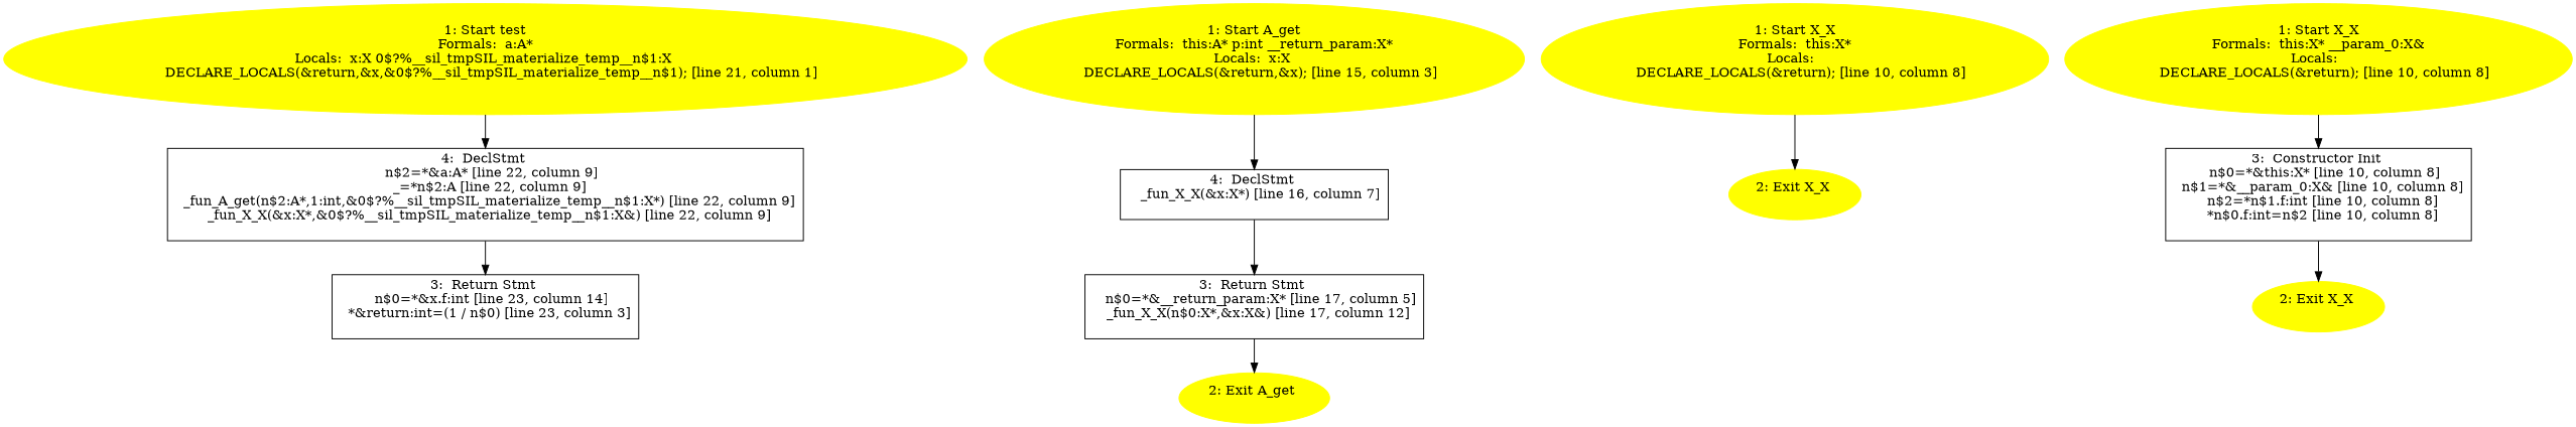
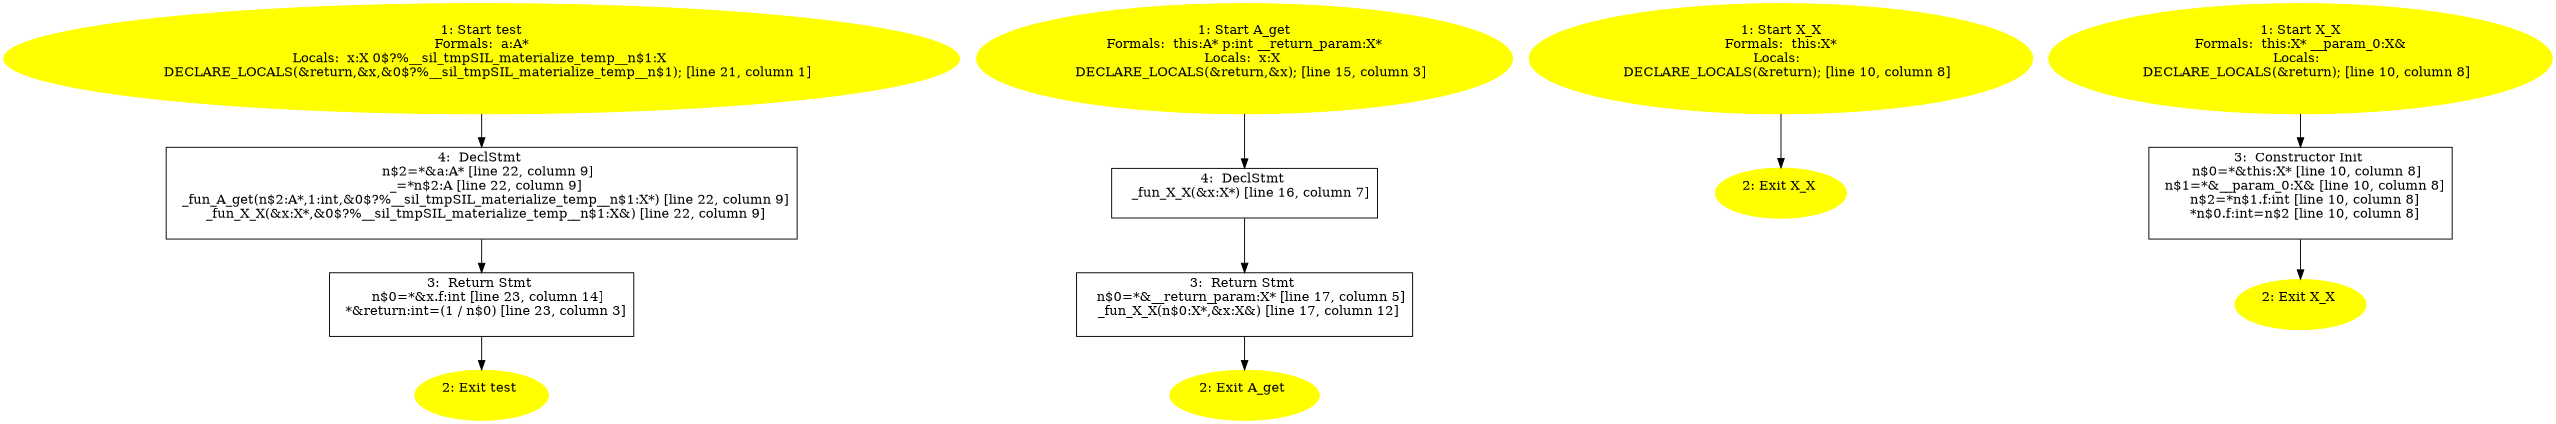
  digraph {
    node [color=yellow style=filled]
    n1 [label="1: Start test\nFormals:  a:A*\nLocals:  x:X 0$?%__sil_tmpSIL_materialize_temp__n$1:X \n   DECLARE_LOCALS(&return,&x,&0$?%__sil_tmpSIL_materialize_temp__n$1); [line 21, column 1]\n "]
    n2 [label="4:  DeclStmt \n   n$2=*&a:A* [line 22, column 9]\n  _=*n$2:A [line 22, column 9]\n  _fun_A_get(n$2:A*,1:int,&0$?%__sil_tmpSIL_materialize_temp__n$1:X*) [line 22, column 9]\n  _fun_X_X(&x:X*,&0$?%__sil_tmpSIL_materialize_temp__n$1:X&) [line 22, column 9]\n " shape=box color="" style=""]
    n3 [label="3:  Return Stmt \n   n$0=*&x.f:int [line 23, column 14]\n  *&return:int=(1 / n$0) [line 23, column 3]\n " shape=box color="" style=""]
+   n4 [label="2: Exit test \n  "]
    n5 [label="1: Start A_get\nFormals:  this:A* p:int __return_param:X*\nLocals:  x:X \n   DECLARE_LOCALS(&return,&x); [line 15, column 3]\n "]
    n6 [label="4:  DeclStmt \n   _fun_X_X(&x:X*) [line 16, column 7]\n " shape=box color="" style=""]
    n7 [label="3:  Return Stmt \n   n$0=*&__return_param:X* [line 17, column 5]\n  _fun_X_X(n$0:X*,&x:X&) [line 17, column 12]\n " shape=box color="" style=""]
    n8 [label="2: Exit A_get \n  "]
    n9 [label="1: Start X_X\nFormals:  this:X*\nLocals:  \n   DECLARE_LOCALS(&return); [line 10, column 8]\n "]
    n10 [label="2: Exit X_X \n  "]
    n11 [label="1: Start X_X\nFormals:  this:X* __param_0:X&\nLocals:  \n   DECLARE_LOCALS(&return); [line 10, column 8]\n "]
    n12 [label="3:  Constructor Init \n   n$0=*&this:X* [line 10, column 8]\n  n$1=*&__param_0:X& [line 10, column 8]\n  n$2=*n$1.f:int [line 10, column 8]\n  *n$0.f:int=n$2 [line 10, column 8]\n " shape=box color="" style=""]
    n13 [label="2: Exit X_X \n  "]
    n1 -> n2
    n2 -> n3
+   n3 -> n4
    n5 -> n6
    n6 -> n7
    n7 -> n8
    n9 -> n10
    n11 -> n12
    n12 -> n13
  }
